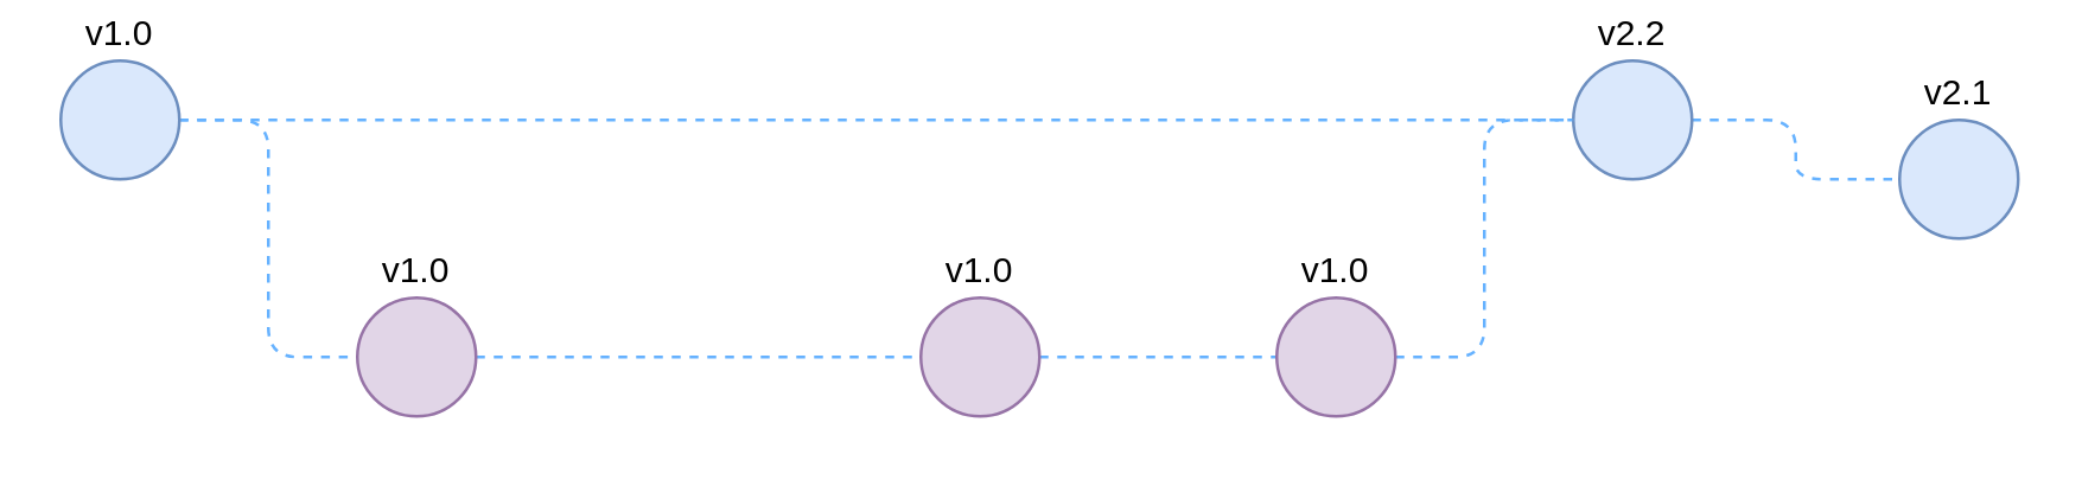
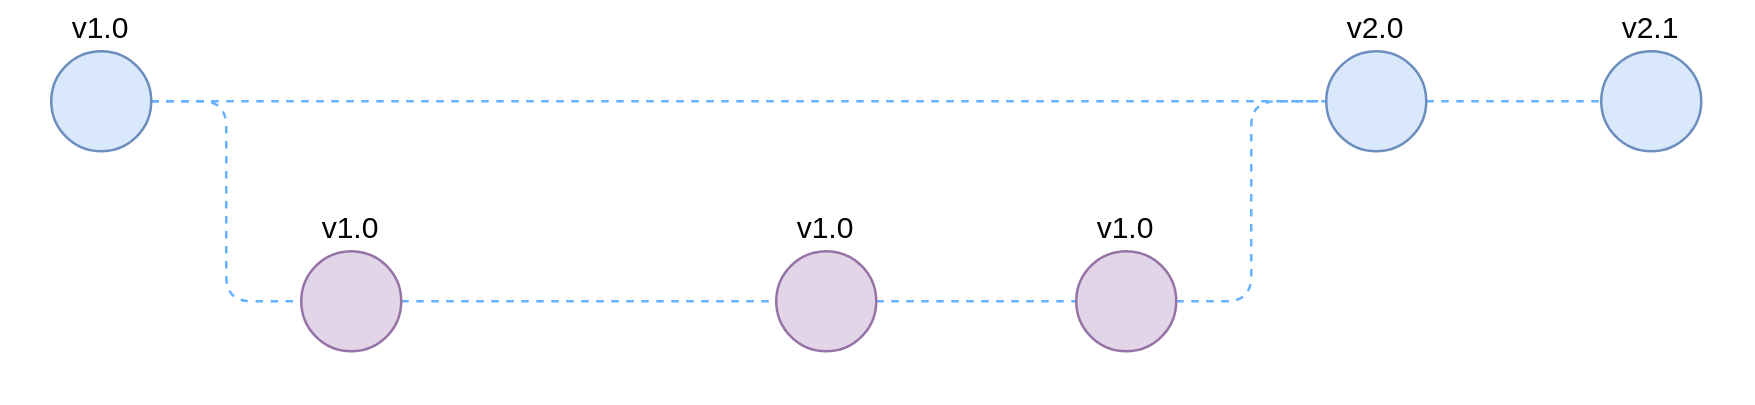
  <mxCell id="0" />
  <mxCell id="1" parent="0" />
  <mxCell id="2" value="" style="edgeStyle=orthogonalEdgeStyle;rounded=1;orthogonalLoop=1;jettySize=auto;html=1;fontFamily=Helvetica;fontSize=12;fontColor=default;curved=0;endArrow=none;endFill=0;strokeColor=#66B2FF;dashed=1;" edge="1" parent="1" source="4" target="6"><mxGeometry relative="1" as="geometry" /></mxCell>
  <mxCell id="3" style="edgeStyle=orthogonalEdgeStyle;shape=connector;curved=0;rounded=1;orthogonalLoop=1;jettySize=auto;html=1;entryX=0;entryY=0.5;entryDx=0;entryDy=0;dashed=1;labelBackgroundColor=default;strokeColor=#66B2FF;align=center;verticalAlign=middle;fontFamily=Helvetica;fontSize=12;fontColor=default;endArrow=none;endFill=0;" edge="1" parent="1" source="4" target="9"><mxGeometry relative="1" as="geometry" /></mxCell>
  <mxCell id="4" value="v1.0" style="ellipse;whiteSpace=wrap;html=1;aspect=fixed;fillColor=#dae8fc;strokeColor=#6c8ebf;labelPosition=center;verticalLabelPosition=top;align=center;verticalAlign=bottom;" vertex="1" parent="1"><mxGeometry x="20" y="20" width="40" height="40" as="geometry" /></mxCell>
  <mxCell id="5" value="" style="edgeStyle=orthogonalEdgeStyle;shape=connector;curved=0;rounded=1;orthogonalLoop=1;jettySize=auto;html=1;dashed=1;labelBackgroundColor=default;strokeColor=#66B2FF;align=center;verticalAlign=middle;fontFamily=Helvetica;fontSize=12;fontColor=default;endArrow=none;endFill=0;" edge="1" parent="1" source="6" target="7"><mxGeometry relative="1" as="geometry" /></mxCell>
- <mxCell id="6" value="v2.2" style="ellipse;whiteSpace=wrap;html=1;aspect=fixed;fillColor=#dae8fc;strokeColor=#6c8ebf;labelPosition=center;verticalLabelPosition=top;align=center;verticalAlign=bottom;" vertex="1" parent="1"><mxGeometry x="530" y="20" width="40" height="40" as="geometry" /></mxCell>
- <mxCell id="7" value="v2.1" style="ellipse;whiteSpace=wrap;html=1;aspect=fixed;fillColor=#dae8fc;strokeColor=#6c8ebf;labelPosition=center;verticalLabelPosition=top;align=center;verticalAlign=bottom;" vertex="1" parent="1"><mxGeometry x="640" y="40" width="40" height="40" as="geometry" /></mxCell>
+ <mxCell id="6" value="v2.0" style="ellipse;whiteSpace=wrap;html=1;aspect=fixed;fillColor=#dae8fc;strokeColor=#6c8ebf;labelPosition=center;verticalLabelPosition=top;align=center;verticalAlign=bottom;" vertex="1" parent="1"><mxGeometry x="530" y="20" width="40" height="40" as="geometry" /></mxCell>
+ <mxCell id="7" value="v2.1" style="ellipse;whiteSpace=wrap;html=1;aspect=fixed;fillColor=#dae8fc;strokeColor=#6c8ebf;labelPosition=center;verticalLabelPosition=top;align=center;verticalAlign=bottom;" vertex="1" parent="1"><mxGeometry x="640" y="20" width="40" height="40" as="geometry" /></mxCell>
  <mxCell id="8" value="" style="edgeStyle=orthogonalEdgeStyle;shape=connector;curved=0;rounded=1;orthogonalLoop=1;jettySize=auto;html=1;dashed=1;labelBackgroundColor=default;strokeColor=#66B2FF;align=center;verticalAlign=middle;fontFamily=Helvetica;fontSize=12;fontColor=default;endArrow=none;endFill=0;" edge="1" parent="1" source="9" target="11"><mxGeometry relative="1" as="geometry" /></mxCell>
  <mxCell id="9" value="v1.0" style="ellipse;whiteSpace=wrap;html=1;aspect=fixed;fillColor=#e1d5e7;strokeColor=#9673a6;labelPosition=center;verticalLabelPosition=top;align=center;verticalAlign=bottom;" vertex="1" parent="1"><mxGeometry x="120" y="100" width="40" height="40" as="geometry" /></mxCell>
  <mxCell id="10" value="" style="edgeStyle=orthogonalEdgeStyle;shape=connector;curved=0;rounded=1;orthogonalLoop=1;jettySize=auto;html=1;dashed=1;labelBackgroundColor=default;strokeColor=#66B2FF;align=center;verticalAlign=middle;fontFamily=Helvetica;fontSize=12;fontColor=default;endArrow=none;endFill=0;" edge="1" parent="1" source="11" target="13"><mxGeometry relative="1" as="geometry" /></mxCell>
  <mxCell id="11" value="v1.0" style="ellipse;whiteSpace=wrap;html=1;aspect=fixed;fillColor=#e1d5e7;strokeColor=#9673a6;labelPosition=center;verticalLabelPosition=top;align=center;verticalAlign=bottom;" vertex="1" parent="1"><mxGeometry x="310" y="100" width="40" height="40" as="geometry" /></mxCell>
  <mxCell id="12" style="edgeStyle=orthogonalEdgeStyle;shape=connector;curved=0;rounded=1;orthogonalLoop=1;jettySize=auto;html=1;entryX=0;entryY=0.5;entryDx=0;entryDy=0;dashed=1;labelBackgroundColor=default;strokeColor=#66B2FF;align=center;verticalAlign=middle;fontFamily=Helvetica;fontSize=12;fontColor=default;endArrow=none;endFill=0;" edge="1" parent="1" source="13" target="6"><mxGeometry relative="1" as="geometry" /></mxCell>
  <mxCell id="13" value="v1.0" style="ellipse;whiteSpace=wrap;html=1;aspect=fixed;fillColor=#e1d5e7;strokeColor=#9673a6;labelPosition=center;verticalLabelPosition=top;align=center;verticalAlign=bottom;" vertex="1" parent="1"><mxGeometry x="430" y="100" width="40" height="40" as="geometry" /></mxCell>
